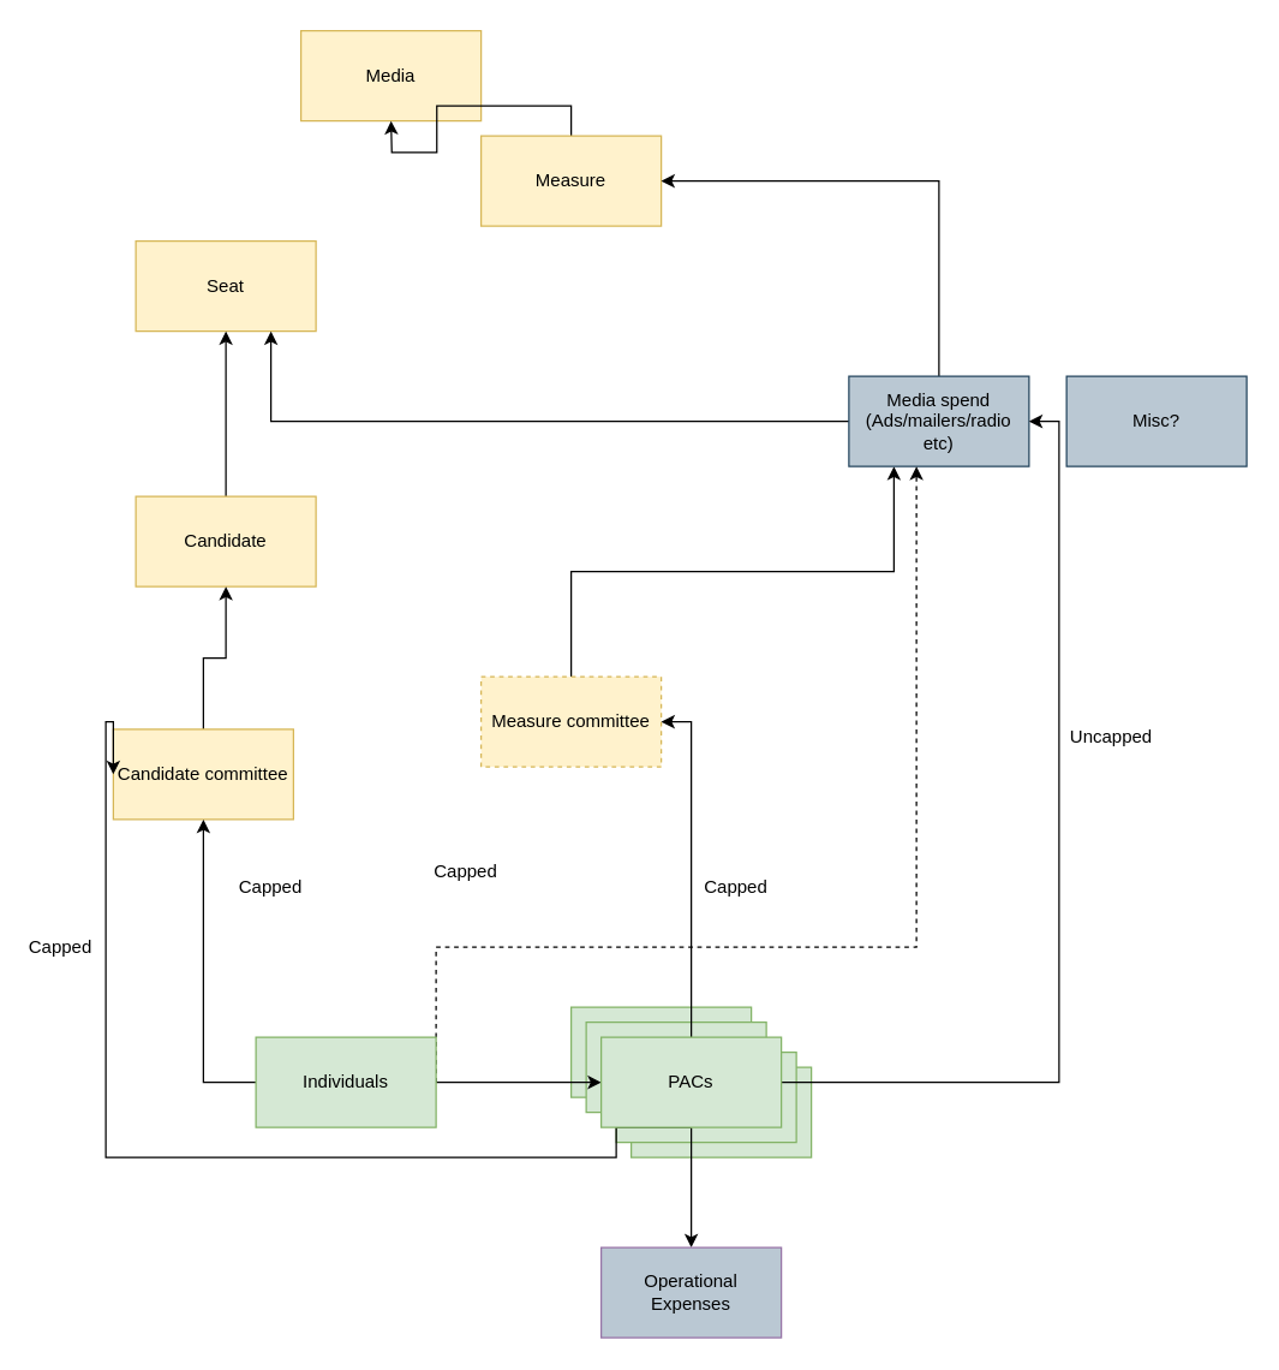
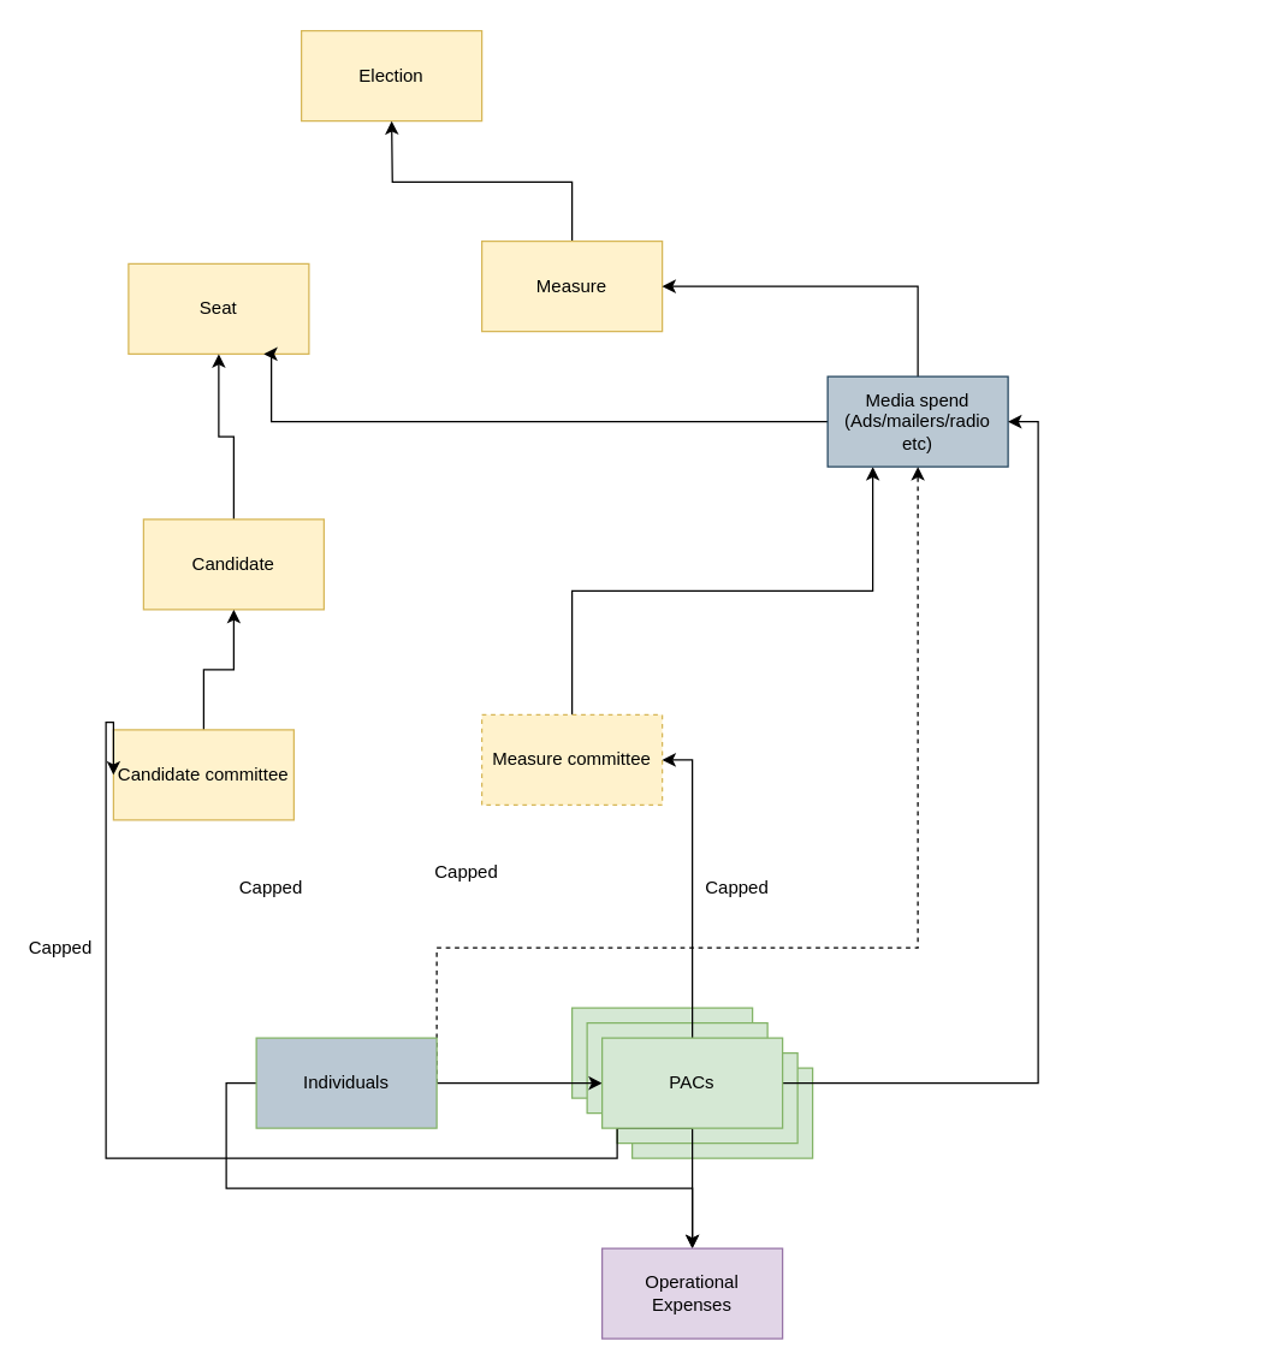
  <mxCell id="0" />
  <mxCell id="1" parent="0" />
  <mxCell id="2" value="PACs" style="rounded=0;whiteSpace=wrap;html=1;fillColor=#d5e8d4;strokeColor=#82b366;" vertex="1" parent="1"><mxGeometry x="420" y="710" width="120" height="60" as="geometry" /></mxCell>
  <mxCell id="3" value="PACs" style="rounded=0;whiteSpace=wrap;html=1;fillColor=#d5e8d4;strokeColor=#82b366;" vertex="1" parent="1"><mxGeometry x="410" y="700" width="120" height="60" as="geometry" /></mxCell>
  <mxCell id="4" value="PACs" style="rounded=0;whiteSpace=wrap;html=1;fillColor=#d5e8d4;strokeColor=#82b366;" vertex="1" parent="1"><mxGeometry x="380" y="670" width="120" height="60" as="geometry" /></mxCell>
  <mxCell id="5" value="PACs" style="rounded=0;whiteSpace=wrap;html=1;fillColor=#d5e8d4;strokeColor=#82b366;" vertex="1" parent="1"><mxGeometry x="390" y="680" width="120" height="60" as="geometry" /></mxCell>
- <mxCell id="6" value="Media" style="rounded=0;whiteSpace=wrap;html=1;fillColor=#fff2cc;strokeColor=#d6b656;" vertex="1" parent="1"><mxGeometry x="200" y="20" width="120" height="60" as="geometry" /></mxCell>
- <mxCell id="7" value="Seat" style="rounded=0;whiteSpace=wrap;html=1;fillColor=#fff2cc;strokeColor=#d6b656;" vertex="1" parent="1"><mxGeometry x="90" y="160" width="120" height="60" as="geometry" /></mxCell>
+ <mxCell id="6" value="Election" style="rounded=0;whiteSpace=wrap;html=1;fillColor=#fff2cc;strokeColor=#d6b656;" vertex="1" parent="1"><mxGeometry x="200" y="20" width="120" height="60" as="geometry" /></mxCell>
+ <mxCell id="7" value="Seat" style="rounded=0;whiteSpace=wrap;html=1;fillColor=#fff2cc;strokeColor=#d6b656;" vertex="1" parent="1"><mxGeometry x="85" y="175" width="120" height="60" as="geometry" /></mxCell>
  <mxCell id="8" style="edgeStyle=orthogonalEdgeStyle;rounded=0;orthogonalLoop=1;jettySize=auto;html=1;exitX=0.5;exitY=0;exitDx=0;exitDy=0;" edge="1" parent="1" source="9"><mxGeometry relative="1" as="geometry"><mxPoint x="260" y="80" as="targetPoint" /></mxGeometry></mxCell>
- <mxCell id="9" value="Measure" style="rounded=0;whiteSpace=wrap;html=1;fillColor=#fff2cc;strokeColor=#d6b656;" vertex="1" parent="1"><mxGeometry x="320" y="90" width="120" height="60" as="geometry" /></mxCell>
+ <mxCell id="9" value="Measure" style="rounded=0;whiteSpace=wrap;html=1;fillColor=#fff2cc;strokeColor=#d6b656;" vertex="1" parent="1"><mxGeometry x="320" y="160" width="120" height="60" as="geometry" /></mxCell>
  <mxCell id="10" style="edgeStyle=orthogonalEdgeStyle;rounded=0;orthogonalLoop=1;jettySize=auto;html=1;exitX=0.5;exitY=0;exitDx=0;exitDy=0;entryX=0.5;entryY=1;entryDx=0;entryDy=0;" edge="1" parent="1" source="11" target="7"><mxGeometry relative="1" as="geometry" /></mxCell>
- <mxCell id="11" value="Candidate" style="rounded=0;whiteSpace=wrap;html=1;fillColor=#fff2cc;strokeColor=#d6b656;" vertex="1" parent="1"><mxGeometry x="90" y="330" width="120" height="60" as="geometry" /></mxCell>
+ <mxCell id="11" value="Candidate" style="rounded=0;whiteSpace=wrap;html=1;fillColor=#fff2cc;strokeColor=#d6b656;" vertex="1" parent="1"><mxGeometry x="95" y="345" width="120" height="60" as="geometry" /></mxCell>
  <mxCell id="12" style="edgeStyle=orthogonalEdgeStyle;rounded=0;orthogonalLoop=1;jettySize=auto;html=1;exitX=0.5;exitY=0;exitDx=0;exitDy=0;entryX=0.5;entryY=1;entryDx=0;entryDy=0;" edge="1" parent="1" source="13" target="11"><mxGeometry relative="1" as="geometry" /></mxCell>
  <mxCell id="13" value="Candidate committee" style="rounded=0;whiteSpace=wrap;html=1;fillColor=#fff2cc;strokeColor=#d6b656;" vertex="1" parent="1"><mxGeometry x="75" y="485" width="120" height="60" as="geometry" /></mxCell>
  <mxCell id="14" style="edgeStyle=orthogonalEdgeStyle;rounded=0;orthogonalLoop=1;jettySize=auto;html=1;exitX=0.5;exitY=0;exitDx=0;exitDy=0;entryX=0.25;entryY=1;entryDx=0;entryDy=0;" edge="1" parent="1" source="15" target="18"><mxGeometry relative="1" as="geometry" /></mxCell>
- <mxCell id="15" value="Measure committee" style="rounded=0;whiteSpace=wrap;html=1;fillColor=#fff2cc;strokeColor=#d6b656;dashed=1;" vertex="1" parent="1"><mxGeometry x="320" y="450" width="120" height="60" as="geometry" /></mxCell>
+ <mxCell id="15" value="Measure committee" style="rounded=0;whiteSpace=wrap;html=1;fillColor=#fff2cc;strokeColor=#d6b656;dashed=1;" vertex="1" parent="1"><mxGeometry x="320" y="475" width="120" height="60" as="geometry" /></mxCell>
  <mxCell id="16" style="edgeStyle=orthogonalEdgeStyle;rounded=0;orthogonalLoop=1;jettySize=auto;html=1;exitX=0;exitY=0.5;exitDx=0;exitDy=0;entryX=0.75;entryY=1;entryDx=0;entryDy=0;" edge="1" parent="1" source="18" target="7"><mxGeometry relative="1" as="geometry"><Array as="points"><mxPoint x="180" y="280" /></Array></mxGeometry></mxCell>
  <mxCell id="17" style="edgeStyle=orthogonalEdgeStyle;rounded=0;orthogonalLoop=1;jettySize=auto;html=1;exitX=0.5;exitY=0;exitDx=0;exitDy=0;entryX=1;entryY=0.5;entryDx=0;entryDy=0;" edge="1" parent="1" source="18" target="9"><mxGeometry relative="1" as="geometry" /></mxCell>
- <mxCell id="18" value="Media spend&lt;br&gt;(Ads/mailers/radio etc)&lt;br&gt;" style="rounded=0;whiteSpace=wrap;html=1;fillColor=#bac8d3;strokeColor=#23445d;" vertex="1" parent="1"><mxGeometry x="565" y="250" width="120" height="60" as="geometry" /></mxCell>
- <mxCell id="19" style="edgeStyle=orthogonalEdgeStyle;rounded=0;orthogonalLoop=1;jettySize=auto;html=1;exitX=0;exitY=0.5;exitDx=0;exitDy=0;entryX=0.5;entryY=1;entryDx=0;entryDy=0;" edge="1" parent="1" source="22" target="13"><mxGeometry relative="1" as="geometry"><mxPoint x="70" y="560" as="targetPoint" /></mxGeometry></mxCell>
+ <mxCell id="18" value="Media spend&lt;br&gt;(Ads/mailers/radio etc)&lt;br&gt;" style="rounded=0;whiteSpace=wrap;html=1;fillColor=#bac8d3;strokeColor=#23445d;" vertex="1" parent="1"><mxGeometry x="550" y="250" width="120" height="60" as="geometry" /></mxCell>
+ <mxCell id="19" style="edgeStyle=orthogonalEdgeStyle;rounded=0;orthogonalLoop=1;jettySize=auto;html=1;exitX=0;exitY=0.5;exitDx=0;exitDy=0;" edge="1" parent="1" source="22" target="33"><mxGeometry relative="1" as="geometry"><mxPoint x="70" y="560" as="targetPoint" /></mxGeometry></mxCell>
  <mxCell id="20" style="edgeStyle=orthogonalEdgeStyle;rounded=0;orthogonalLoop=1;jettySize=auto;html=1;exitX=1;exitY=0.5;exitDx=0;exitDy=0;dashed=1;" edge="1" parent="1" source="22" target="18"><mxGeometry relative="1" as="geometry"><Array as="points"><mxPoint x="290" y="630" /><mxPoint x="610" y="630" /></Array></mxGeometry></mxCell>
  <mxCell id="21" style="edgeStyle=orthogonalEdgeStyle;rounded=0;orthogonalLoop=1;jettySize=auto;html=1;exitX=1;exitY=0.5;exitDx=0;exitDy=0;" edge="1" parent="1" source="22" target="27"><mxGeometry relative="1" as="geometry" /></mxCell>
- <mxCell id="22" value="Individuals" style="rounded=0;whiteSpace=wrap;html=1;fillColor=#d5e8d4;strokeColor=#82b366;" vertex="1" parent="1"><mxGeometry x="170" y="690" width="120" height="60" as="geometry" /></mxCell>
+ <mxCell id="22" value="Individuals" style="rounded=0;whiteSpace=wrap;html=1;fillColor=#bac8d3;strokeColor=#82b366;" vertex="1" parent="1"><mxGeometry x="170" y="690" width="120" height="60" as="geometry" /></mxCell>
  <mxCell id="23" style="edgeStyle=orthogonalEdgeStyle;rounded=0;orthogonalLoop=1;jettySize=auto;html=1;exitX=1;exitY=0.5;exitDx=0;exitDy=0;entryX=1;entryY=0.5;entryDx=0;entryDy=0;" edge="1" parent="1" source="27" target="18"><mxGeometry relative="1" as="geometry" /></mxCell>
  <mxCell id="24" style="edgeStyle=orthogonalEdgeStyle;rounded=0;orthogonalLoop=1;jettySize=auto;html=1;exitX=0.5;exitY=1;exitDx=0;exitDy=0;entryX=0;entryY=0.5;entryDx=0;entryDy=0;" edge="1" parent="1" source="27" target="13"><mxGeometry relative="1" as="geometry"><Array as="points"><mxPoint x="410" y="750" /><mxPoint x="410" y="770" /><mxPoint x="70" y="770" /><mxPoint x="70" y="480" /></Array></mxGeometry></mxCell>
  <mxCell id="25" style="edgeStyle=orthogonalEdgeStyle;rounded=0;orthogonalLoop=1;jettySize=auto;html=1;exitX=0.5;exitY=0;exitDx=0;exitDy=0;entryX=1;entryY=0.5;entryDx=0;entryDy=0;" edge="1" parent="1" source="27" target="15"><mxGeometry relative="1" as="geometry" /></mxCell>
  <mxCell id="26" style="edgeStyle=orthogonalEdgeStyle;rounded=0;orthogonalLoop=1;jettySize=auto;html=1;exitX=0.5;exitY=1;exitDx=0;exitDy=0;entryX=0.5;entryY=0;entryDx=0;entryDy=0;" edge="1" parent="1" source="27" target="33"><mxGeometry relative="1" as="geometry" /></mxCell>
  <mxCell id="27" value="PACs" style="rounded=0;whiteSpace=wrap;html=1;fillColor=#d5e8d4;strokeColor=#82b366;" vertex="1" parent="1"><mxGeometry x="400" y="690" width="120" height="60" as="geometry" /></mxCell>
  <mxCell id="28" value="Capped" style="text;html=1;strokeColor=none;fillColor=none;align=center;verticalAlign=middle;whiteSpace=wrap;rounded=0;" vertex="1" parent="1"><mxGeometry x="20" y="620" width="40" height="20" as="geometry" /></mxCell>
  <mxCell id="29" value="Capped" style="text;html=1;strokeColor=none;fillColor=none;align=center;verticalAlign=middle;whiteSpace=wrap;rounded=0;" vertex="1" parent="1"><mxGeometry x="160" y="580" width="40" height="20" as="geometry" /></mxCell>
  <mxCell id="30" value="Capped" style="text;html=1;strokeColor=none;fillColor=none;align=center;verticalAlign=middle;whiteSpace=wrap;rounded=0;" vertex="1" parent="1"><mxGeometry x="290" y="570" width="40" height="20" as="geometry" /></mxCell>
  <mxCell id="31" value="Capped" style="text;html=1;strokeColor=none;fillColor=none;align=center;verticalAlign=middle;whiteSpace=wrap;rounded=0;" vertex="1" parent="1"><mxGeometry x="470" y="580" width="40" height="20" as="geometry" /></mxCell>
- <mxCell id="32" value="Uncapped" style="text;html=1;strokeColor=none;fillColor=none;align=center;verticalAlign=middle;whiteSpace=wrap;rounded=0;" vertex="1" parent="1"><mxGeometry x="720" y="480" width="40" height="20" as="geometry" /></mxCell>
- <mxCell id="33" value="Operational Expenses" style="rounded=0;whiteSpace=wrap;html=1;fillColor=#bac8d3;strokeColor=#9673a6;" vertex="1" parent="1"><mxGeometry x="400" y="830" width="120" height="60" as="geometry" /></mxCell>
- <mxCell id="34" value="Misc?&lt;br&gt;" style="rounded=0;whiteSpace=wrap;html=1;fillColor=#bac8d3;strokeColor=#23445d;" vertex="1" parent="1"><mxGeometry x="710" y="250" width="120" height="60" as="geometry" /></mxCell>
+ <mxCell id="33" value="Operational Expenses" style="rounded=0;whiteSpace=wrap;html=1;fillColor=#e1d5e7;strokeColor=#9673a6;" vertex="1" parent="1"><mxGeometry x="400" y="830" width="120" height="60" as="geometry" /></mxCell>
